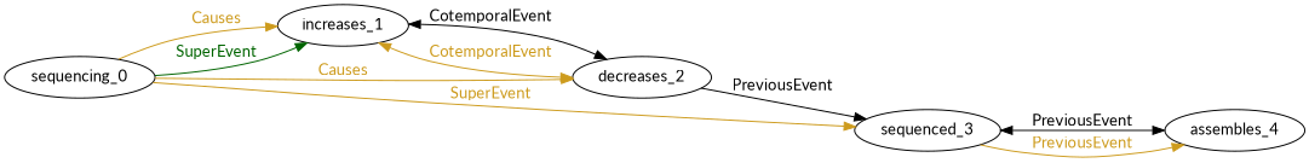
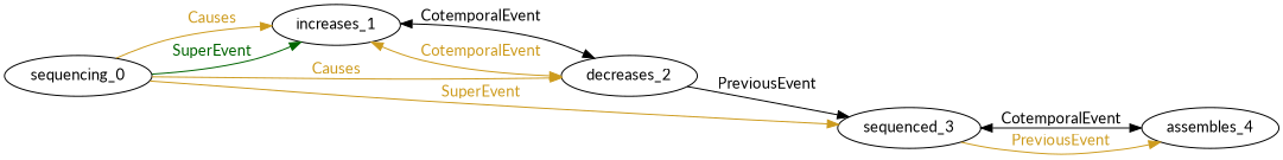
  digraph {
    rankdir=LR
    fontname=Lato
    node [fontname=Lato]
    edge [color=goldenrod3 fontcolor=goldenrod3 fontname=Lato]
    n1 [label=sequencing_0]
    n2 [label=increases_1]
    n3 [label=decreases_2]
    n4 [label=sequenced_3]
    n5 [label=assembles_4]
    n1 -> n2 [label=Causes]
    n1 -> n2 [color=darkgreen fontcolor=darkgreen label=SuperEvent]
    n1 -> n3 [label=Causes]
    n1 -> n4 [label=SuperEvent]
    n2 -> n3 [color=Black dir=both fontcolor=black label=CotemporalEvent]
    n2 -> n3 [dir=both label=CotemporalEvent]
    n3 -> n4 [color=Black fontcolor=black label=PreviousEvent]
-   n4 -> n5 [color=Black dir=both fontcolor=black label=PreviousEvent]
+   n4 -> n5 [color=Black dir=both fontcolor=black label=CotemporalEvent]
    n4 -> n5 [label=PreviousEvent]
  }
